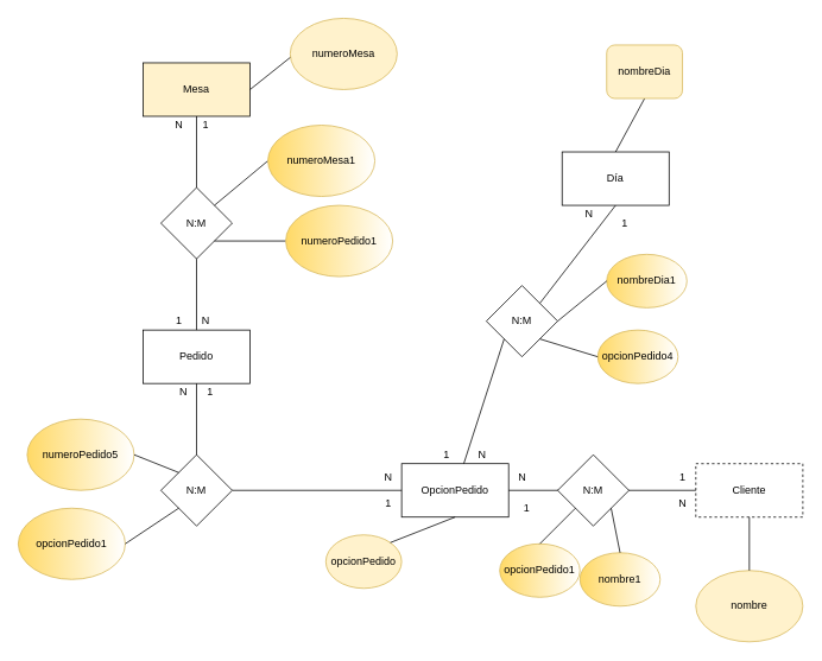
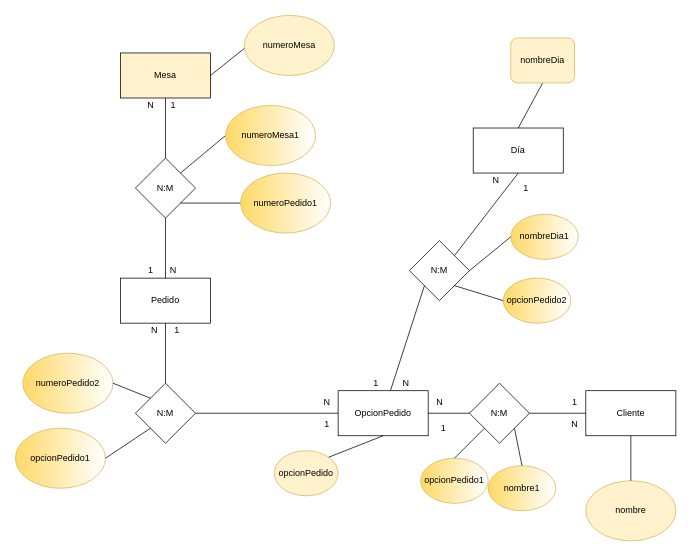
  <mxCell id="0" />
  <mxCell id="1" parent="0" />
  <mxCell id="2" value="Mesa" style="rounded=0;whiteSpace=wrap;html=1;fillColor=#fff2cc;" vertex="1" parent="1"><mxGeometry x="160" y="70" width="120" height="60" as="geometry" /></mxCell>
  <mxCell id="3" value="Pedido" style="rounded=0;whiteSpace=wrap;html=1;" vertex="1" parent="1"><mxGeometry x="160" y="370" width="120" height="60" as="geometry" /></mxCell>
  <mxCell id="4" value="OpcionPedido" style="rounded=0;whiteSpace=wrap;html=1;" vertex="1" parent="1"><mxGeometry x="450" y="520" width="120" height="60" as="geometry" /></mxCell>
- <mxCell id="5" value="Cliente" style="rounded=0;whiteSpace=wrap;html=1;dashed=1;" vertex="1" parent="1"><mxGeometry x="780" y="520" width="120" height="60" as="geometry" /></mxCell>
+ <mxCell id="5" value="Cliente" style="rounded=0;whiteSpace=wrap;html=1;" vertex="1" parent="1"><mxGeometry x="780" y="520" width="120" height="60" as="geometry" /></mxCell>
  <mxCell id="6" value="Día" style="rounded=0;whiteSpace=wrap;html=1;" vertex="1" parent="1"><mxGeometry x="630" y="170" width="120" height="60" as="geometry" /></mxCell>
  <mxCell id="7" value="" style="endArrow=none;html=1;rounded=0;exitX=1;exitY=0.5;exitDx=0;exitDy=0;" edge="1" parent="1" source="2"><mxGeometry width="50" height="50" relative="1" as="geometry"><mxPoint x="480" y="400" as="sourcePoint" /><mxPoint x="330" y="60" as="targetPoint" /></mxGeometry></mxCell>
  <mxCell id="8" value="1" style="text;html=1;align=center;verticalAlign=middle;resizable=0;points=[];autosize=1;strokeColor=none;fillColor=none;" vertex="1" parent="1"><mxGeometry x="215" y="125" width="30" height="30" as="geometry" /></mxCell>
  <mxCell id="9" value="N" style="text;html=1;align=center;verticalAlign=middle;resizable=0;points=[];autosize=1;strokeColor=none;fillColor=none;" vertex="1" parent="1"><mxGeometry x="215" y="345" width="30" height="30" as="geometry" /></mxCell>
  <mxCell id="10" value="N" style="text;html=1;align=center;verticalAlign=middle;resizable=0;points=[];autosize=1;strokeColor=none;fillColor=none;" vertex="1" parent="1"><mxGeometry x="185" y="125" width="30" height="30" as="geometry" /></mxCell>
  <mxCell id="11" value="1" style="text;html=1;align=center;verticalAlign=middle;resizable=0;points=[];autosize=1;strokeColor=none;fillColor=none;" vertex="1" parent="1"><mxGeometry x="185" y="345" width="30" height="30" as="geometry" /></mxCell>
  <mxCell id="12" value="N:M" style="rhombus;whiteSpace=wrap;html=1;" vertex="1" parent="1"><mxGeometry x="180" y="210" width="80" height="80" as="geometry" /></mxCell>
  <mxCell id="13" value="" style="endArrow=none;html=1;rounded=0;exitX=0.5;exitY=1;exitDx=0;exitDy=0;" edge="1" parent="1" source="12" target="3"><mxGeometry width="50" height="50" relative="1" as="geometry"><mxPoint x="240" y="400" as="sourcePoint" /><mxPoint x="290" y="350" as="targetPoint" /></mxGeometry></mxCell>
  <mxCell id="14" value="" style="endArrow=none;html=1;rounded=0;exitX=0.5;exitY=0;exitDx=0;exitDy=0;" edge="1" parent="1" source="12" target="2"><mxGeometry width="50" height="50" relative="1" as="geometry"><mxPoint x="240" y="400" as="sourcePoint" /><mxPoint x="290" y="350" as="targetPoint" /></mxGeometry></mxCell>
  <mxCell id="15" value="" style="endArrow=none;html=1;rounded=0;exitX=1;exitY=0;exitDx=0;exitDy=0;entryX=0;entryY=0.5;entryDx=0;entryDy=0;" edge="1" parent="1" source="12" target="28"><mxGeometry width="50" height="50" relative="1" as="geometry"><mxPoint x="240" y="400" as="sourcePoint" /><mxPoint x="325" y="180" as="targetPoint" /></mxGeometry></mxCell>
  <mxCell id="16" value="" style="endArrow=none;html=1;rounded=0;exitX=1;exitY=1;exitDx=0;exitDy=0;entryX=0;entryY=0.5;entryDx=0;entryDy=0;" edge="1" parent="1" source="12" target="18"><mxGeometry width="50" height="50" relative="1" as="geometry"><mxPoint x="240" y="400" as="sourcePoint" /><mxPoint x="325" y="285" as="targetPoint" /></mxGeometry></mxCell>
  <mxCell id="17" value="numeroMesa" style="ellipse;whiteSpace=wrap;html=1;fillColor=#fff2cc;strokeColor=#d6b656;" vertex="1" parent="1"><mxGeometry x="325" y="20" width="120" height="80" as="geometry" /></mxCell>
  <mxCell id="18" value="numeroPedido1" style="ellipse;whiteSpace=wrap;html=1;fillColor=default;strokeColor=#d6b656;gradientColor=#FFD966;gradientDirection=west;" vertex="1" parent="1"><mxGeometry x="320" y="230" width="120" height="80" as="geometry" /></mxCell>
  <mxCell id="19" value="1" style="text;html=1;align=center;verticalAlign=middle;resizable=0;points=[];autosize=1;strokeColor=none;fillColor=none;" vertex="1" parent="1"><mxGeometry x="220" y="425" width="30" height="30" as="geometry" /></mxCell>
  <mxCell id="20" value="N" style="text;html=1;align=center;verticalAlign=middle;resizable=0;points=[];autosize=1;strokeColor=none;fillColor=none;" vertex="1" parent="1"><mxGeometry x="420" y="520" width="30" height="30" as="geometry" /></mxCell>
  <mxCell id="21" value="1" style="text;html=1;align=center;verticalAlign=middle;resizable=0;points=[];autosize=1;strokeColor=none;fillColor=none;" vertex="1" parent="1"><mxGeometry x="420" y="550" width="30" height="30" as="geometry" /></mxCell>
  <mxCell id="22" value="N" style="text;html=1;align=center;verticalAlign=middle;resizable=0;points=[];autosize=1;strokeColor=none;fillColor=none;" vertex="1" parent="1"><mxGeometry x="190" y="425" width="30" height="30" as="geometry" /></mxCell>
  <mxCell id="23" value="N:M" style="rhombus;whiteSpace=wrap;html=1;" vertex="1" parent="1"><mxGeometry x="180" y="510" width="80" height="80" as="geometry" /></mxCell>
  <mxCell id="24" value="" style="endArrow=none;html=1;rounded=0;exitX=1;exitY=0.5;exitDx=0;exitDy=0;entryX=0;entryY=0.5;entryDx=0;entryDy=0;" edge="1" parent="1" source="23" target="4"><mxGeometry width="50" height="50" relative="1" as="geometry"><mxPoint x="470" y="430" as="sourcePoint" /><mxPoint x="520" y="380" as="targetPoint" /></mxGeometry></mxCell>
  <mxCell id="25" value="" style="endArrow=none;html=1;rounded=0;exitX=0.5;exitY=0;exitDx=0;exitDy=0;" edge="1" parent="1" source="23" target="3"><mxGeometry width="50" height="50" relative="1" as="geometry"><mxPoint x="470" y="430" as="sourcePoint" /><mxPoint x="520" y="380" as="targetPoint" /></mxGeometry></mxCell>
  <mxCell id="26" value="opcionPedido" style="ellipse;whiteSpace=wrap;html=1;fillColor=#fff2cc;strokeColor=#d6b656;" vertex="1" parent="1"><mxGeometry x="365" y="600" width="85" height="60" as="geometry" /></mxCell>
  <mxCell id="27" value="" style="endArrow=none;html=1;rounded=0;exitX=0.5;exitY=1;exitDx=0;exitDy=0;entryX=1;entryY=0;entryDx=0;entryDy=0;" edge="1" parent="1" source="4" target="26"><mxGeometry width="50" height="50" relative="1" as="geometry"><mxPoint x="470" y="480" as="sourcePoint" /><mxPoint x="520" y="430" as="targetPoint" /></mxGeometry></mxCell>
  <mxCell id="28" value="numeroMesa1" style="ellipse;whiteSpace=wrap;html=1;fillColor=default;strokeColor=#d6b656;gradientColor=#FFD966;gradientDirection=west;" vertex="1" parent="1"><mxGeometry x="300" y="140" width="120" height="80" as="geometry" /></mxCell>
- <mxCell id="29" value="numeroPedido5" style="ellipse;whiteSpace=wrap;html=1;fillColor=default;strokeColor=#d6b656;gradientColor=#FFD966;gradientDirection=west;" vertex="1" parent="1"><mxGeometry x="30" y="470" width="120" height="80" as="geometry" /></mxCell>
+ <mxCell id="29" value="numeroPedido2" style="ellipse;whiteSpace=wrap;html=1;fillColor=default;strokeColor=#d6b656;gradientColor=#FFD966;gradientDirection=west;" vertex="1" parent="1"><mxGeometry x="30" y="470" width="120" height="80" as="geometry" /></mxCell>
  <mxCell id="30" value="" style="endArrow=none;html=1;rounded=0;exitX=0;exitY=0;exitDx=0;exitDy=0;entryX=1;entryY=0.5;entryDx=0;entryDy=0;" edge="1" parent="1" source="23" target="29"><mxGeometry width="50" height="50" relative="1" as="geometry"><mxPoint x="380" y="380" as="sourcePoint" /><mxPoint x="430" y="330" as="targetPoint" /></mxGeometry></mxCell>
  <mxCell id="31" value="opcionPedido1" style="ellipse;whiteSpace=wrap;html=1;fillColor=default;strokeColor=#d6b656;gradientColor=#FFD966;gradientDirection=west;" vertex="1" parent="1"><mxGeometry x="20" y="570" width="120" height="80" as="geometry" /></mxCell>
  <mxCell id="32" value="" style="endArrow=none;html=1;rounded=0;exitX=0;exitY=1;exitDx=0;exitDy=0;entryX=1;entryY=0.5;entryDx=0;entryDy=0;" edge="1" parent="1" source="23" target="31"><mxGeometry width="50" height="50" relative="1" as="geometry"><mxPoint x="380" y="380" as="sourcePoint" /><mxPoint x="430" y="330" as="targetPoint" /></mxGeometry></mxCell>
  <mxCell id="33" value="" style="endArrow=none;html=1;rounded=0;exitX=1;exitY=0.5;exitDx=0;exitDy=0;entryX=0;entryY=0.5;entryDx=0;entryDy=0;" edge="1" parent="1" source="4" target="5"><mxGeometry width="50" height="50" relative="1" as="geometry"><mxPoint x="470" y="430" as="sourcePoint" /><mxPoint x="520" y="380" as="targetPoint" /></mxGeometry></mxCell>
  <mxCell id="34" value="1" style="text;html=1;align=center;verticalAlign=middle;resizable=0;points=[];autosize=1;strokeColor=none;fillColor=none;" vertex="1" parent="1"><mxGeometry x="750" y="520" width="30" height="30" as="geometry" /></mxCell>
  <mxCell id="35" value="N" style="text;html=1;align=center;verticalAlign=middle;resizable=0;points=[];autosize=1;strokeColor=none;fillColor=none;" vertex="1" parent="1"><mxGeometry x="570" y="520" width="30" height="30" as="geometry" /></mxCell>
  <mxCell id="36" value="1" style="text;html=1;align=center;verticalAlign=middle;resizable=0;points=[];autosize=1;strokeColor=none;fillColor=none;" vertex="1" parent="1"><mxGeometry x="575" y="555" width="30" height="30" as="geometry" /></mxCell>
  <mxCell id="37" value="N" style="text;html=1;align=center;verticalAlign=middle;resizable=0;points=[];autosize=1;strokeColor=none;fillColor=none;" vertex="1" parent="1"><mxGeometry x="750" y="550" width="30" height="30" as="geometry" /></mxCell>
  <mxCell id="38" value="N:M" style="rhombus;whiteSpace=wrap;html=1;" vertex="1" parent="1"><mxGeometry x="625" y="510" width="80" height="80" as="geometry" /></mxCell>
  <mxCell id="39" value="nombre" style="ellipse;whiteSpace=wrap;html=1;fillColor=#fff2cc;strokeColor=#d6b656;" vertex="1" parent="1"><mxGeometry x="780" y="640" width="120" height="80" as="geometry" /></mxCell>
  <mxCell id="40" value="" style="endArrow=none;html=1;rounded=0;exitX=0.5;exitY=1;exitDx=0;exitDy=0;entryX=0.5;entryY=0;entryDx=0;entryDy=0;" edge="1" parent="1" source="5" target="39"><mxGeometry width="50" height="50" relative="1" as="geometry"><mxPoint x="540" y="430" as="sourcePoint" /><mxPoint x="590" y="380" as="targetPoint" /></mxGeometry></mxCell>
  <mxCell id="41" value="opcionPedido1" style="ellipse;whiteSpace=wrap;html=1;fillColor=default;strokeColor=#d6b656;gradientColor=#FFD966;gradientDirection=west;" vertex="1" parent="1"><mxGeometry x="560" y="610" width="90" height="60" as="geometry" /></mxCell>
  <mxCell id="42" value="nombre1" style="ellipse;whiteSpace=wrap;html=1;fillColor=default;strokeColor=#d6b656;gradientColor=#FFD966;gradientDirection=west;" vertex="1" parent="1"><mxGeometry x="650" y="620" width="90" height="60" as="geometry" /></mxCell>
  <mxCell id="43" value="" style="endArrow=none;html=1;rounded=0;exitX=0;exitY=1;exitDx=0;exitDy=0;entryX=0.5;entryY=0;entryDx=0;entryDy=0;" edge="1" parent="1" source="38" target="41"><mxGeometry width="50" height="50" relative="1" as="geometry"><mxPoint x="610" y="480" as="sourcePoint" /><mxPoint x="590" y="380" as="targetPoint" /></mxGeometry></mxCell>
  <mxCell id="44" value="" style="endArrow=none;html=1;rounded=0;exitX=1;exitY=1;exitDx=0;exitDy=0;entryX=0.5;entryY=0;entryDx=0;entryDy=0;" edge="1" parent="1" source="38" target="42"><mxGeometry width="50" height="50" relative="1" as="geometry"><mxPoint x="540" y="430" as="sourcePoint" /><mxPoint x="590" y="380" as="targetPoint" /></mxGeometry></mxCell>
  <mxCell id="45" value="" style="endArrow=none;html=1;rounded=0;exitX=0.5;exitY=1;exitDx=0;exitDy=0;entryX=0.5;entryY=0;entryDx=0;entryDy=0;" edge="1" parent="1" source="46" target="6"><mxGeometry width="50" height="50" relative="1" as="geometry"><mxPoint x="620" y="270" as="sourcePoint" /><mxPoint x="670" y="220" as="targetPoint" /></mxGeometry></mxCell>
  <mxCell id="46" value="nombreDia" style="whiteSpace=wrap;html=1;fillColor=#fff2cc;strokeColor=#d6b656;rounded=1;" vertex="1" parent="1"><mxGeometry x="680" y="50" width="85" height="60" as="geometry" /></mxCell>
  <mxCell id="47" value="1" style="text;html=1;align=center;verticalAlign=middle;resizable=0;points=[];autosize=1;strokeColor=none;fillColor=none;" vertex="1" parent="1"><mxGeometry x="685" y="235" width="30" height="30" as="geometry" /></mxCell>
  <mxCell id="48" value="N" style="text;html=1;align=center;verticalAlign=middle;resizable=0;points=[];autosize=1;strokeColor=none;fillColor=none;" vertex="1" parent="1"><mxGeometry x="525" y="495" width="30" height="30" as="geometry" /></mxCell>
  <mxCell id="49" value="1" style="text;html=1;align=center;verticalAlign=middle;resizable=0;points=[];autosize=1;strokeColor=none;fillColor=none;" vertex="1" parent="1"><mxGeometry x="485" y="495" width="30" height="30" as="geometry" /></mxCell>
  <mxCell id="50" value="N" style="text;html=1;align=center;verticalAlign=middle;resizable=0;points=[];autosize=1;strokeColor=none;fillColor=none;" vertex="1" parent="1"><mxGeometry x="645" y="225" width="30" height="30" as="geometry" /></mxCell>
  <mxCell id="51" value="N:M" style="rhombus;whiteSpace=wrap;html=1;" vertex="1" parent="1"><mxGeometry x="545" y="320" width="80" height="80" as="geometry" /></mxCell>
  <mxCell id="52" value="" style="endArrow=none;html=1;rounded=0;entryX=1;entryY=0;entryDx=0;entryDy=0;exitX=0.5;exitY=1;exitDx=0;exitDy=0;" edge="1" parent="1" source="6" target="51"><mxGeometry width="50" height="50" relative="1" as="geometry"><mxPoint x="540" y="430" as="sourcePoint" /><mxPoint x="590" y="380" as="targetPoint" /></mxGeometry></mxCell>
  <mxCell id="53" value="" style="endArrow=none;html=1;rounded=0;exitX=0;exitY=1;exitDx=0;exitDy=0;" edge="1" parent="1" source="51" target="4"><mxGeometry width="50" height="50" relative="1" as="geometry"><mxPoint x="540" y="430" as="sourcePoint" /><mxPoint x="590" y="380" as="targetPoint" /></mxGeometry></mxCell>
  <mxCell id="54" value="nombreDia1" style="ellipse;whiteSpace=wrap;html=1;fillColor=default;strokeColor=#d6b656;gradientColor=#FFD966;gradientDirection=west;" vertex="1" parent="1"><mxGeometry x="680" y="285" width="90" height="60" as="geometry" /></mxCell>
- <mxCell id="55" value="opcionPedido4" style="ellipse;whiteSpace=wrap;html=1;fillColor=default;strokeColor=#d6b656;gradientColor=#FFD966;gradientDirection=west;" vertex="1" parent="1"><mxGeometry x="670" y="370" width="90" height="60" as="geometry" /></mxCell>
+ <mxCell id="55" value="opcionPedido2" style="ellipse;whiteSpace=wrap;html=1;fillColor=default;strokeColor=#d6b656;gradientColor=#FFD966;gradientDirection=west;" vertex="1" parent="1"><mxGeometry x="670" y="370" width="90" height="60" as="geometry" /></mxCell>
  <mxCell id="56" value="" style="endArrow=none;html=1;rounded=0;entryX=1;entryY=1;entryDx=0;entryDy=0;exitX=0;exitY=0.5;exitDx=0;exitDy=0;" edge="1" parent="1" source="55" target="51"><mxGeometry width="50" height="50" relative="1" as="geometry"><mxPoint x="540" y="430" as="sourcePoint" /><mxPoint x="590" y="380" as="targetPoint" /></mxGeometry></mxCell>
  <mxCell id="57" value="" style="endArrow=none;html=1;rounded=0;entryX=1;entryY=0.5;entryDx=0;entryDy=0;exitX=0;exitY=0.5;exitDx=0;exitDy=0;" edge="1" parent="1" source="54" target="51"><mxGeometry width="50" height="50" relative="1" as="geometry"><mxPoint x="540" y="430" as="sourcePoint" /><mxPoint x="590" y="380" as="targetPoint" /></mxGeometry></mxCell>
